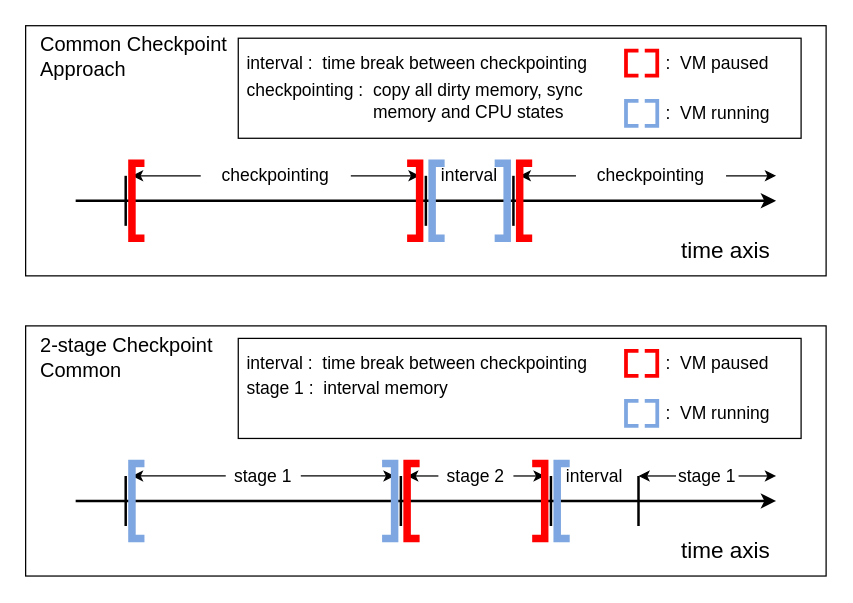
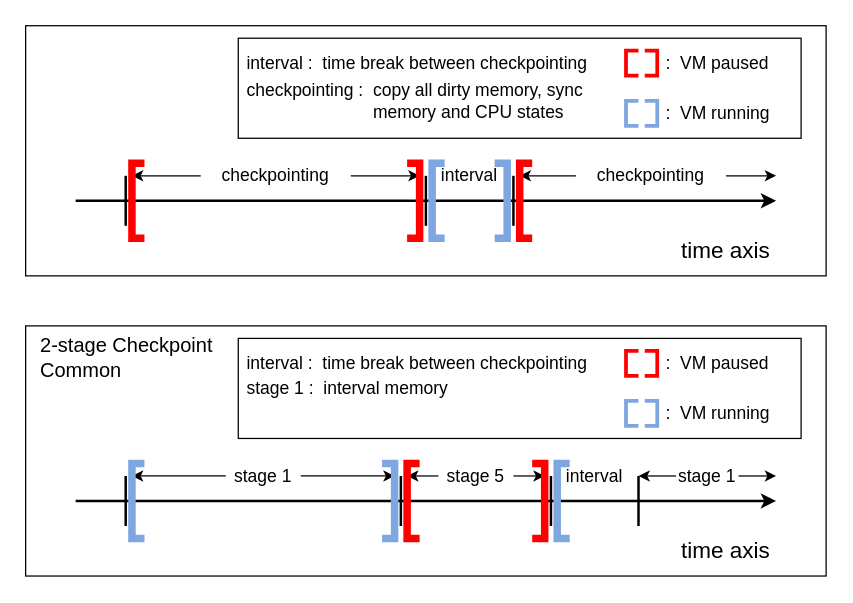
  <mxCell id="0" />
  <mxCell id="1" parent="0" />
  <mxCell id="2" value="" style="rounded=0;whiteSpace=wrap;html=1;" vertex="1" parent="1"><mxGeometry x="20" y="20" width="640" height="200" as="geometry" /></mxCell>
  <mxCell id="3" value="" style="rounded=0;whiteSpace=wrap;html=1;" vertex="1" parent="1"><mxGeometry x="20" y="260" width="640" height="200" as="geometry" /></mxCell>
  <mxCell id="4" value="&lt;font style=&quot;font-size: 18px;&quot;&gt;time axis&lt;/font&gt;" style="text;html=1;strokeColor=none;fillColor=none;align=center;verticalAlign=middle;whiteSpace=wrap;rounded=0;" vertex="1" parent="1"><mxGeometry x="520" y="180" width="120" height="40" as="geometry" /></mxCell>
  <mxCell id="5" value="&lt;font style=&quot;font-size: 18px;&quot;&gt;time axis&lt;/font&gt;" style="text;html=1;strokeColor=none;fillColor=none;align=center;verticalAlign=middle;whiteSpace=wrap;rounded=0;" vertex="1" parent="1"><mxGeometry x="520" y="420" width="120" height="40" as="geometry" /></mxCell>
  <mxCell id="6" value="" style="endArrow=classic;html=1;rounded=0;endSize=6;startSize=6;strokeWidth=2;" edge="1" parent="1"><mxGeometry width="50" height="50" relative="1" as="geometry"><mxPoint x="60" y="160" as="sourcePoint" /><mxPoint x="620" y="160" as="targetPoint" /></mxGeometry></mxCell>
  <mxCell id="7" value="" style="endArrow=none;html=1;rounded=0;strokeWidth=2;" edge="1" parent="1"><mxGeometry width="50" height="50" relative="1" as="geometry"><mxPoint x="100" y="180" as="sourcePoint" /><mxPoint x="100" y="140" as="targetPoint" /></mxGeometry></mxCell>
  <mxCell id="8" value="" style="endArrow=none;html=1;rounded=0;strokeWidth=2;" edge="1" parent="1"><mxGeometry width="50" height="50" relative="1" as="geometry"><mxPoint x="340" y="180" as="sourcePoint" /><mxPoint x="340" y="140" as="targetPoint" /></mxGeometry></mxCell>
  <mxCell id="9" value="" style="endArrow=none;html=1;rounded=0;strokeWidth=2;" edge="1" parent="1"><mxGeometry width="50" height="50" relative="1" as="geometry"><mxPoint x="410" y="180" as="sourcePoint" /><mxPoint x="410" y="140" as="targetPoint" /></mxGeometry></mxCell>
  <mxCell id="10" value="" style="rounded=0;whiteSpace=wrap;html=1;" vertex="1" parent="1"><mxGeometry x="190" y="30" width="450" height="80" as="geometry" /></mxCell>
  <mxCell id="11" value="&lt;font style=&quot;font-size: 14px;&quot;&gt;checkpointing&lt;/font&gt;" style="text;html=1;strokeColor=none;fillColor=none;align=center;verticalAlign=middle;whiteSpace=wrap;rounded=0;" vertex="1" parent="1"><mxGeometry x="160" y="120" width="120" height="40" as="geometry" /></mxCell>
- <mxCell id="12" value="&lt;font style=&quot;font-size: 16px;&quot;&gt;Common Checkpoint Approach&lt;/font&gt;" style="text;html=1;strokeColor=none;fillColor=none;align=left;verticalAlign=middle;whiteSpace=wrap;rounded=0;" vertex="1" parent="1"><mxGeometry x="30" y="20" width="160" height="50" as="geometry" /></mxCell>
  <mxCell id="13" value="&lt;font style=&quot;font-size: 14px;&quot;&gt;interval&lt;/font&gt;" style="text;html=1;strokeColor=none;fillColor=none;align=center;verticalAlign=middle;whiteSpace=wrap;rounded=0;" vertex="1" parent="1"><mxGeometry x="335" y="120" width="80" height="40" as="geometry" /></mxCell>
  <mxCell id="14" value="&lt;font style=&quot;font-size: 14px;&quot;&gt;checkpointing&lt;/font&gt;" style="text;html=1;strokeColor=none;fillColor=none;align=center;verticalAlign=middle;whiteSpace=wrap;rounded=0;" vertex="1" parent="1"><mxGeometry x="460" y="120" width="120" height="40" as="geometry" /></mxCell>
  <mxCell id="15" value="" style="endArrow=classic;html=1;rounded=0;exitX=0;exitY=0.5;exitDx=0;exitDy=0;" edge="1" parent="1" source="11"><mxGeometry width="50" height="50" relative="1" as="geometry"><mxPoint x="-70" y="140" as="sourcePoint" /><mxPoint x="105" y="140" as="targetPoint" /></mxGeometry></mxCell>
  <mxCell id="16" value="" style="endArrow=classic;html=1;rounded=0;exitX=1;exitY=0.5;exitDx=0;exitDy=0;" edge="1" parent="1" source="11"><mxGeometry width="50" height="50" relative="1" as="geometry"><mxPoint x="280" y="130" as="sourcePoint" /><mxPoint x="335" y="140" as="targetPoint" /></mxGeometry></mxCell>
  <mxCell id="17" value="" style="endArrow=classic;html=1;rounded=0;exitX=0;exitY=0.5;exitDx=0;exitDy=0;" edge="1" parent="1" source="14"><mxGeometry width="50" height="50" relative="1" as="geometry"><mxPoint x="450" y="139.5" as="sourcePoint" /><mxPoint x="415" y="140" as="targetPoint" /></mxGeometry></mxCell>
  <mxCell id="18" value="&lt;span style=&quot;font-size: 14px;&quot;&gt;interval :&amp;nbsp; time break between checkpointing&lt;/span&gt;" style="text;html=1;strokeColor=none;fillColor=none;align=left;verticalAlign=middle;whiteSpace=wrap;rounded=0;" vertex="1" parent="1"><mxGeometry x="195" y="40" width="285" height="20" as="geometry" /></mxCell>
  <mxCell id="19" value="&lt;span style=&quot;font-size: 14px;&quot;&gt;checkpointing :&amp;nbsp; copy all dirty memory, sync&lt;br&gt;&lt;span style=&quot;white-space: pre;&quot;&gt;&#09;&lt;/span&gt;&lt;span style=&quot;white-space: pre;&quot;&gt;&#09;&lt;/span&gt;&lt;span style=&quot;white-space: pre;&quot;&gt;&#09;&lt;/span&gt;&amp;nbsp; memory and CPU states&lt;/span&gt;" style="text;html=1;strokeColor=none;fillColor=none;align=left;verticalAlign=middle;whiteSpace=wrap;rounded=0;" vertex="1" parent="1"><mxGeometry x="195" y="60" width="280" height="40" as="geometry" /></mxCell>
  <mxCell id="20" value="" style="endArrow=none;html=1;rounded=0;strokeWidth=6;strokeColor=#FF0000;" edge="1" parent="1"><mxGeometry width="50" height="50" relative="1" as="geometry"><mxPoint x="115" y="190" as="sourcePoint" /><mxPoint x="115" y="130" as="targetPoint" /><Array as="points"><mxPoint x="105" y="190" /><mxPoint x="105" y="130" /></Array></mxGeometry></mxCell>
  <mxCell id="21" value="" style="endArrow=none;html=1;rounded=0;strokeWidth=6;strokeColor=#FF0000;" edge="1" parent="1"><mxGeometry width="50" height="50" relative="1" as="geometry"><mxPoint x="425" y="190" as="sourcePoint" /><mxPoint x="425" y="130" as="targetPoint" /><Array as="points"><mxPoint x="415" y="190" /><mxPoint x="415" y="130" /></Array></mxGeometry></mxCell>
  <mxCell id="22" value="" style="endArrow=none;html=1;rounded=0;strokeWidth=6;strokeColor=#FF0000;" edge="1" parent="1"><mxGeometry width="50" height="50" relative="1" as="geometry"><mxPoint x="325" y="190" as="sourcePoint" /><mxPoint x="325" y="130" as="targetPoint" /><Array as="points"><mxPoint x="335" y="190" /><mxPoint x="335" y="130" /></Array></mxGeometry></mxCell>
  <mxCell id="23" value="" style="endArrow=none;html=1;rounded=0;strokeWidth=3;strokeColor=#FF0000;" edge="1" parent="1"><mxGeometry width="50" height="50" relative="1" as="geometry"><mxPoint x="510" y="60" as="sourcePoint" /><mxPoint x="510" y="40" as="targetPoint" /><Array as="points"><mxPoint x="500" y="60" /><mxPoint x="500" y="40" /></Array></mxGeometry></mxCell>
  <mxCell id="24" value="" style="endArrow=none;html=1;rounded=0;strokeWidth=3;strokeColor=#FF0000;" edge="1" parent="1"><mxGeometry width="50" height="50" relative="1" as="geometry"><mxPoint x="515" y="60" as="sourcePoint" /><mxPoint x="515" y="40" as="targetPoint" /><Array as="points"><mxPoint x="525" y="60" /><mxPoint x="525" y="40" /></Array></mxGeometry></mxCell>
  <mxCell id="25" value="&lt;span style=&quot;font-size: 14px;&quot;&gt;:&amp;nbsp; VM paused&lt;/span&gt;" style="text;html=1;strokeColor=none;fillColor=none;align=left;verticalAlign=middle;whiteSpace=wrap;rounded=0;" vertex="1" parent="1"><mxGeometry x="530" y="30" width="90" height="40" as="geometry" /></mxCell>
  <mxCell id="26" value="" style="endArrow=none;html=1;rounded=0;strokeWidth=3;strokeColor=#7EA6E0;" edge="1" parent="1"><mxGeometry width="50" height="50" relative="1" as="geometry"><mxPoint x="510" y="100" as="sourcePoint" /><mxPoint x="510" y="80" as="targetPoint" /><Array as="points"><mxPoint x="500" y="100" /><mxPoint x="500" y="80" /></Array></mxGeometry></mxCell>
  <mxCell id="27" value="" style="endArrow=none;html=1;rounded=0;strokeWidth=3;strokeColor=#7EA6E0;" edge="1" parent="1"><mxGeometry width="50" height="50" relative="1" as="geometry"><mxPoint x="515" y="100" as="sourcePoint" /><mxPoint x="515" y="80" as="targetPoint" /><Array as="points"><mxPoint x="525" y="100" /><mxPoint x="525" y="80" /></Array></mxGeometry></mxCell>
  <mxCell id="28" value="&lt;span style=&quot;font-size: 14px;&quot;&gt;:&amp;nbsp; VM running&lt;/span&gt;" style="text;html=1;strokeColor=none;fillColor=none;align=left;verticalAlign=middle;whiteSpace=wrap;rounded=0;" vertex="1" parent="1"><mxGeometry x="530" y="70" width="90" height="40" as="geometry" /></mxCell>
  <mxCell id="29" value="" style="endArrow=none;html=1;rounded=0;strokeWidth=6;strokeColor=#7EA6E0;" edge="1" parent="1"><mxGeometry width="50" height="50" relative="1" as="geometry"><mxPoint x="355" y="190" as="sourcePoint" /><mxPoint x="355" y="130" as="targetPoint" /><Array as="points"><mxPoint x="345" y="190" /><mxPoint x="345" y="130" /></Array></mxGeometry></mxCell>
  <mxCell id="30" value="" style="endArrow=none;html=1;rounded=0;strokeWidth=6;strokeColor=#7EA6E0;" edge="1" parent="1"><mxGeometry width="50" height="50" relative="1" as="geometry"><mxPoint x="395" y="190" as="sourcePoint" /><mxPoint x="395" y="130" as="targetPoint" /><Array as="points"><mxPoint x="405" y="190" /><mxPoint x="405" y="130" /></Array></mxGeometry></mxCell>
  <mxCell id="31" value="&lt;font style=&quot;font-size: 16px;&quot;&gt;2-stage Checkpoint Common&lt;/font&gt;" style="text;html=1;strokeColor=none;fillColor=none;align=left;verticalAlign=middle;whiteSpace=wrap;rounded=0;" vertex="1" parent="1"><mxGeometry x="30" y="260" width="160" height="50" as="geometry" /></mxCell>
  <mxCell id="32" value="" style="endArrow=classic;html=1;rounded=0;endSize=6;startSize=6;strokeWidth=2;" edge="1" parent="1"><mxGeometry width="50" height="50" relative="1" as="geometry"><mxPoint x="60" y="400" as="sourcePoint" /><mxPoint x="620" y="400" as="targetPoint" /></mxGeometry></mxCell>
  <mxCell id="33" value="" style="endArrow=none;html=1;rounded=0;strokeWidth=2;" edge="1" parent="1"><mxGeometry width="50" height="50" relative="1" as="geometry"><mxPoint x="100" y="420" as="sourcePoint" /><mxPoint x="100" y="380" as="targetPoint" /></mxGeometry></mxCell>
  <mxCell id="34" value="&lt;font style=&quot;font-size: 14px;&quot;&gt;stage 1&lt;/font&gt;" style="text;html=1;strokeColor=none;fillColor=none;align=center;verticalAlign=middle;whiteSpace=wrap;rounded=0;" vertex="1" parent="1"><mxGeometry x="180" y="360" width="60" height="40" as="geometry" /></mxCell>
  <mxCell id="35" value="" style="endArrow=classic;html=1;rounded=0;" edge="1" parent="1"><mxGeometry width="50" height="50" relative="1" as="geometry"><mxPoint x="180" y="380" as="sourcePoint" /><mxPoint x="105" y="380" as="targetPoint" /></mxGeometry></mxCell>
  <mxCell id="36" value="" style="endArrow=classic;html=1;rounded=0;exitX=1;exitY=0.5;exitDx=0;exitDy=0;" edge="1" parent="1" source="34"><mxGeometry width="50" height="50" relative="1" as="geometry"><mxPoint x="275" y="370" as="sourcePoint" /><mxPoint x="315" y="380" as="targetPoint" /></mxGeometry></mxCell>
  <mxCell id="37" value="" style="endArrow=none;html=1;rounded=0;strokeWidth=6;strokeColor=#7EA6E0;" edge="1" parent="1"><mxGeometry width="50" height="50" relative="1" as="geometry"><mxPoint x="115" y="430" as="sourcePoint" /><mxPoint x="115" y="370" as="targetPoint" /><Array as="points"><mxPoint x="105" y="430" /><mxPoint x="105" y="370" /></Array></mxGeometry></mxCell>
  <mxCell id="38" value="" style="endArrow=none;html=1;rounded=0;strokeWidth=2;" edge="1" parent="1"><mxGeometry width="50" height="50" relative="1" as="geometry"><mxPoint x="320" y="420" as="sourcePoint" /><mxPoint x="320" y="380" as="targetPoint" /></mxGeometry></mxCell>
  <mxCell id="39" value="" style="endArrow=none;html=1;rounded=0;strokeWidth=6;strokeColor=#7EA6E0;" edge="1" parent="1"><mxGeometry width="50" height="50" relative="1" as="geometry"><mxPoint x="305" y="430" as="sourcePoint" /><mxPoint x="305" y="370" as="targetPoint" /><Array as="points"><mxPoint x="315" y="430" /><mxPoint x="315" y="370" /></Array></mxGeometry></mxCell>
- <mxCell id="40" value="&lt;font style=&quot;font-size: 14px;&quot;&gt;stage 2&lt;/font&gt;" style="text;html=1;strokeColor=none;fillColor=none;align=center;verticalAlign=middle;whiteSpace=wrap;rounded=0;" vertex="1" parent="1"><mxGeometry x="350" y="360" width="60" height="40" as="geometry" /></mxCell>
+ <mxCell id="40" value="&lt;font style=&quot;font-size: 14px;&quot;&gt;stage 5&lt;/font&gt;" style="text;html=1;strokeColor=none;fillColor=none;align=center;verticalAlign=middle;whiteSpace=wrap;rounded=0;" vertex="1" parent="1"><mxGeometry x="350" y="360" width="60" height="40" as="geometry" /></mxCell>
  <mxCell id="41" value="" style="endArrow=classic;html=1;rounded=0;" edge="1" parent="1"><mxGeometry width="50" height="50" relative="1" as="geometry"><mxPoint x="350" y="380" as="sourcePoint" /><mxPoint x="325" y="380" as="targetPoint" /></mxGeometry></mxCell>
  <mxCell id="42" value="" style="endArrow=none;html=1;rounded=0;strokeWidth=6;strokeColor=#FF0000;" edge="1" parent="1"><mxGeometry width="50" height="50" relative="1" as="geometry"><mxPoint x="335" y="430" as="sourcePoint" /><mxPoint x="335" y="370" as="targetPoint" /><Array as="points"><mxPoint x="325" y="430" /><mxPoint x="325" y="370" /></Array></mxGeometry></mxCell>
  <mxCell id="43" value="" style="endArrow=classic;html=1;rounded=0;" edge="1" parent="1"><mxGeometry width="50" height="50" relative="1" as="geometry"><mxPoint x="410" y="380" as="sourcePoint" /><mxPoint x="435" y="380" as="targetPoint" /></mxGeometry></mxCell>
  <mxCell id="44" value="" style="endArrow=none;html=1;rounded=0;strokeWidth=6;strokeColor=#FF0000;" edge="1" parent="1"><mxGeometry width="50" height="50" relative="1" as="geometry"><mxPoint x="425" y="430" as="sourcePoint" /><mxPoint x="425" y="370" as="targetPoint" /><Array as="points"><mxPoint x="435" y="430" /><mxPoint x="435" y="370" /></Array></mxGeometry></mxCell>
  <mxCell id="45" value="" style="endArrow=none;html=1;rounded=0;strokeWidth=2;" edge="1" parent="1"><mxGeometry width="50" height="50" relative="1" as="geometry"><mxPoint x="440" y="420" as="sourcePoint" /><mxPoint x="440" y="380" as="targetPoint" /></mxGeometry></mxCell>
  <mxCell id="46" value="&lt;font style=&quot;font-size: 14px;&quot;&gt;interval&lt;/font&gt;" style="text;html=1;strokeColor=none;fillColor=none;align=center;verticalAlign=middle;whiteSpace=wrap;rounded=0;" vertex="1" parent="1"><mxGeometry x="435" y="360" width="80" height="40" as="geometry" /></mxCell>
  <mxCell id="47" value="" style="endArrow=none;html=1;rounded=0;strokeWidth=6;strokeColor=#7EA6E0;" edge="1" parent="1"><mxGeometry width="50" height="50" relative="1" as="geometry"><mxPoint x="455" y="430" as="sourcePoint" /><mxPoint x="455" y="370" as="targetPoint" /><Array as="points"><mxPoint x="445" y="430" /><mxPoint x="445" y="370" /></Array></mxGeometry></mxCell>
  <mxCell id="48" value="" style="endArrow=none;html=1;rounded=0;strokeWidth=2;" edge="1" parent="1"><mxGeometry width="50" height="50" relative="1" as="geometry"><mxPoint x="510" y="420" as="sourcePoint" /><mxPoint x="510" y="380" as="targetPoint" /></mxGeometry></mxCell>
  <mxCell id="49" value="" style="endArrow=classic;html=1;rounded=0;" edge="1" parent="1"><mxGeometry width="50" height="50" relative="1" as="geometry"><mxPoint x="580" y="140" as="sourcePoint" /><mxPoint x="620" y="140" as="targetPoint" /></mxGeometry></mxCell>
  <mxCell id="50" value="&lt;font style=&quot;font-size: 14px;&quot;&gt;stage 1&lt;/font&gt;" style="text;html=1;strokeColor=none;fillColor=none;align=center;verticalAlign=middle;whiteSpace=wrap;rounded=0;" vertex="1" parent="1"><mxGeometry x="540" y="360" width="50" height="40" as="geometry" /></mxCell>
  <mxCell id="51" value="" style="endArrow=classic;html=1;rounded=0;" edge="1" parent="1"><mxGeometry width="50" height="50" relative="1" as="geometry"><mxPoint x="540" y="380" as="sourcePoint" /><mxPoint x="510" y="380" as="targetPoint" /></mxGeometry></mxCell>
  <mxCell id="52" value="" style="rounded=0;whiteSpace=wrap;html=1;" vertex="1" parent="1"><mxGeometry x="190" y="270" width="450" height="80" as="geometry" /></mxCell>
  <mxCell id="53" value="&lt;span style=&quot;font-size: 14px;&quot;&gt;interval :&amp;nbsp; time break between checkpointing&lt;/span&gt;" style="text;html=1;strokeColor=none;fillColor=none;align=left;verticalAlign=middle;whiteSpace=wrap;rounded=0;" vertex="1" parent="1"><mxGeometry x="195" y="280" width="280" height="20" as="geometry" /></mxCell>
  <mxCell id="54" value="&lt;span style=&quot;font-size: 14px;&quot;&gt;stage 1 :&amp;nbsp; interval memory&lt;br&gt;&lt;/span&gt;" style="text;html=1;strokeColor=none;fillColor=none;align=left;verticalAlign=middle;whiteSpace=wrap;rounded=0;" vertex="1" parent="1"><mxGeometry x="195" y="300" width="280" height="20" as="geometry" /></mxCell>
  <mxCell id="55" value="" style="endArrow=none;html=1;rounded=0;strokeWidth=3;strokeColor=#FF0000;" edge="1" parent="1"><mxGeometry width="50" height="50" relative="1" as="geometry"><mxPoint x="510" y="300" as="sourcePoint" /><mxPoint x="510" y="280" as="targetPoint" /><Array as="points"><mxPoint x="500" y="300" /><mxPoint x="500" y="280" /></Array></mxGeometry></mxCell>
  <mxCell id="56" value="" style="endArrow=none;html=1;rounded=0;strokeWidth=3;strokeColor=#FF0000;" edge="1" parent="1"><mxGeometry width="50" height="50" relative="1" as="geometry"><mxPoint x="515" y="300" as="sourcePoint" /><mxPoint x="515" y="280" as="targetPoint" /><Array as="points"><mxPoint x="525" y="300" /><mxPoint x="525" y="280" /></Array></mxGeometry></mxCell>
  <mxCell id="57" value="&lt;span style=&quot;font-size: 14px;&quot;&gt;:&amp;nbsp; VM paused&lt;/span&gt;" style="text;html=1;strokeColor=none;fillColor=none;align=left;verticalAlign=middle;whiteSpace=wrap;rounded=0;" vertex="1" parent="1"><mxGeometry x="530" y="270" width="90" height="40" as="geometry" /></mxCell>
  <mxCell id="58" value="" style="endArrow=none;html=1;rounded=0;strokeWidth=3;strokeColor=#7EA6E0;" edge="1" parent="1"><mxGeometry width="50" height="50" relative="1" as="geometry"><mxPoint x="510" y="340" as="sourcePoint" /><mxPoint x="510" y="320" as="targetPoint" /><Array as="points"><mxPoint x="500" y="340" /><mxPoint x="500" y="320" /></Array></mxGeometry></mxCell>
  <mxCell id="59" value="" style="endArrow=none;html=1;rounded=0;strokeWidth=3;strokeColor=#7EA6E0;" edge="1" parent="1"><mxGeometry width="50" height="50" relative="1" as="geometry"><mxPoint x="515" y="340" as="sourcePoint" /><mxPoint x="515" y="320" as="targetPoint" /><Array as="points"><mxPoint x="525" y="340" /><mxPoint x="525" y="320" /></Array></mxGeometry></mxCell>
  <mxCell id="60" value="&lt;span style=&quot;font-size: 14px;&quot;&gt;:&amp;nbsp; VM running&lt;/span&gt;" style="text;html=1;strokeColor=none;fillColor=none;align=left;verticalAlign=middle;whiteSpace=wrap;rounded=0;" vertex="1" parent="1"><mxGeometry x="530" y="310" width="90" height="40" as="geometry" /></mxCell>
  <mxCell id="61" value="" style="endArrow=classic;html=1;rounded=0;" edge="1" parent="1" source="50"><mxGeometry width="50" height="50" relative="1" as="geometry"><mxPoint x="600" y="380" as="sourcePoint" /><mxPoint x="620" y="380" as="targetPoint" /></mxGeometry></mxCell>
